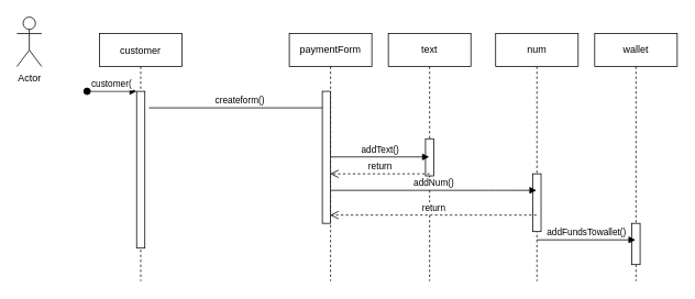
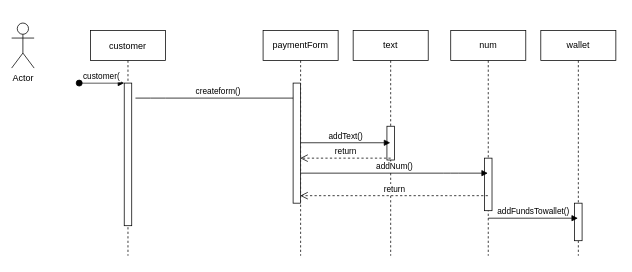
  <mxCell id="0" />
  <mxCell id="1" parent="0" />
  <mxCell id="2" value="customer" style="shape=umlLifeline;perimeter=lifelinePerimeter;container=1;collapsible=0;recursiveResize=0;rounded=0;shadow=0;strokeWidth=1;" parent="1" vertex="1"><mxGeometry x="120" y="40" width="100" height="300" as="geometry" /></mxCell>
  <mxCell id="3" value="" style="points=[];perimeter=orthogonalPerimeter;rounded=0;shadow=0;strokeWidth=1;" parent="2" vertex="1"><mxGeometry x="45" y="70" width="10" height="190" as="geometry" /></mxCell>
  <mxCell id="4" value="customer(" style="verticalAlign=bottom;startArrow=oval;endArrow=block;startSize=8;shadow=0;strokeWidth=1;" parent="2" target="3" edge="1"><mxGeometry relative="1" as="geometry"><mxPoint x="-15" y="70" as="sourcePoint" /></mxGeometry></mxCell>
- <mxCell id="5" value="Actor" style="shape=umlActor;verticalLabelPosition=bottom;verticalAlign=top;html=1;outlineConnect=0;" parent="1" vertex="1"><mxGeometry x="20" y="20" width="30" height="60" as="geometry" /></mxCell>
+ <mxCell id="5" value="Actor" style="shape=umlActor;verticalLabelPosition=bottom;verticalAlign=top;html=1;outlineConnect=0;" parent="1" vertex="1"><mxGeometry x="15" y="30" width="30" height="60" as="geometry" /></mxCell>
  <mxCell id="6" value="createform()" style="html=1;verticalAlign=bottom;endArrow=block;" parent="1" target="9" edge="1"><mxGeometry width="80" relative="1" as="geometry"><mxPoint x="180" y="130" as="sourcePoint" /><mxPoint x="349.5" y="130" as="targetPoint" /><Array as="points"><mxPoint x="210" y="130" /></Array></mxGeometry></mxCell>
  <mxCell id="7" value="text" style="shape=umlLifeline;perimeter=lifelinePerimeter;whiteSpace=wrap;html=1;container=1;collapsible=0;recursiveResize=0;outlineConnect=0;" parent="1" vertex="1"><mxGeometry x="470" y="40" width="100" height="300" as="geometry" /></mxCell>
  <mxCell id="8" value="" style="html=1;points=[];perimeter=orthogonalPerimeter;" vertex="1" parent="7"><mxGeometry x="45" y="127.5" width="10" height="45" as="geometry" /></mxCell>
  <mxCell id="9" value="paymentForm" style="shape=umlLifeline;perimeter=lifelinePerimeter;whiteSpace=wrap;html=1;container=1;collapsible=0;recursiveResize=0;outlineConnect=0;" parent="1" vertex="1"><mxGeometry x="350" y="40" width="100" height="300" as="geometry" /></mxCell>
  <mxCell id="10" value="num" style="shape=umlLifeline;perimeter=lifelinePerimeter;whiteSpace=wrap;html=1;container=1;collapsible=0;recursiveResize=0;outlineConnect=0;" parent="1" vertex="1"><mxGeometry x="600" y="40" width="100" height="300" as="geometry" /></mxCell>
  <mxCell id="11" value="" style="html=1;points=[];perimeter=orthogonalPerimeter;" vertex="1" parent="10"><mxGeometry x="45" y="170" width="10" height="70" as="geometry" /></mxCell>
  <mxCell id="12" value="addText()" style="html=1;verticalAlign=bottom;endArrow=block;" parent="1" target="7" edge="1"><mxGeometry width="80" relative="1" as="geometry"><mxPoint x="400" y="189.5" as="sourcePoint" /><mxPoint x="480" y="189.5" as="targetPoint" /></mxGeometry></mxCell>
  <mxCell id="13" value="addNum()" style="html=1;verticalAlign=bottom;endArrow=block;" parent="1" source="9" target="10" edge="1"><mxGeometry width="80" relative="1" as="geometry"><mxPoint x="520" y="210" as="sourcePoint" /><mxPoint x="600" y="210" as="targetPoint" /><Array as="points"><mxPoint x="600" y="230" /></Array></mxGeometry></mxCell>
  <mxCell id="14" value="return" style="html=1;verticalAlign=bottom;endArrow=open;dashed=1;endSize=8;" parent="1" target="9" edge="1"><mxGeometry relative="1" as="geometry"><mxPoint x="520" y="210" as="sourcePoint" /><mxPoint x="440" y="210" as="targetPoint" /></mxGeometry></mxCell>
  <mxCell id="15" value="return" style="html=1;verticalAlign=bottom;endArrow=open;dashed=1;endSize=8;" parent="1" source="10" target="9" edge="1"><mxGeometry relative="1" as="geometry"><mxPoint x="630" y="260" as="sourcePoint" /><mxPoint x="550" y="260" as="targetPoint" /><Array as="points"><mxPoint x="610" y="260" /></Array></mxGeometry></mxCell>
  <mxCell id="16" value="wallet" style="shape=umlLifeline;perimeter=lifelinePerimeter;whiteSpace=wrap;html=1;container=1;collapsible=0;recursiveResize=0;outlineConnect=0;" parent="1" vertex="1"><mxGeometry x="720" y="40" width="100" height="300" as="geometry" /></mxCell>
  <mxCell id="17" value="" style="html=1;points=[];perimeter=orthogonalPerimeter;" vertex="1" parent="16"><mxGeometry x="45" y="230" width="10" height="50" as="geometry" /></mxCell>
  <mxCell id="18" value="addFundsTowallet()" style="html=1;verticalAlign=bottom;endArrow=block;" parent="1" target="16" edge="1"><mxGeometry width="80" relative="1" as="geometry"><mxPoint x="650" y="290" as="sourcePoint" /><mxPoint x="730" y="290" as="targetPoint" /></mxGeometry></mxCell>
  <mxCell id="19" value="" style="html=1;points=[];perimeter=orthogonalPerimeter;" vertex="1" parent="1"><mxGeometry x="390" y="110" width="10" height="160" as="geometry" /></mxCell>
